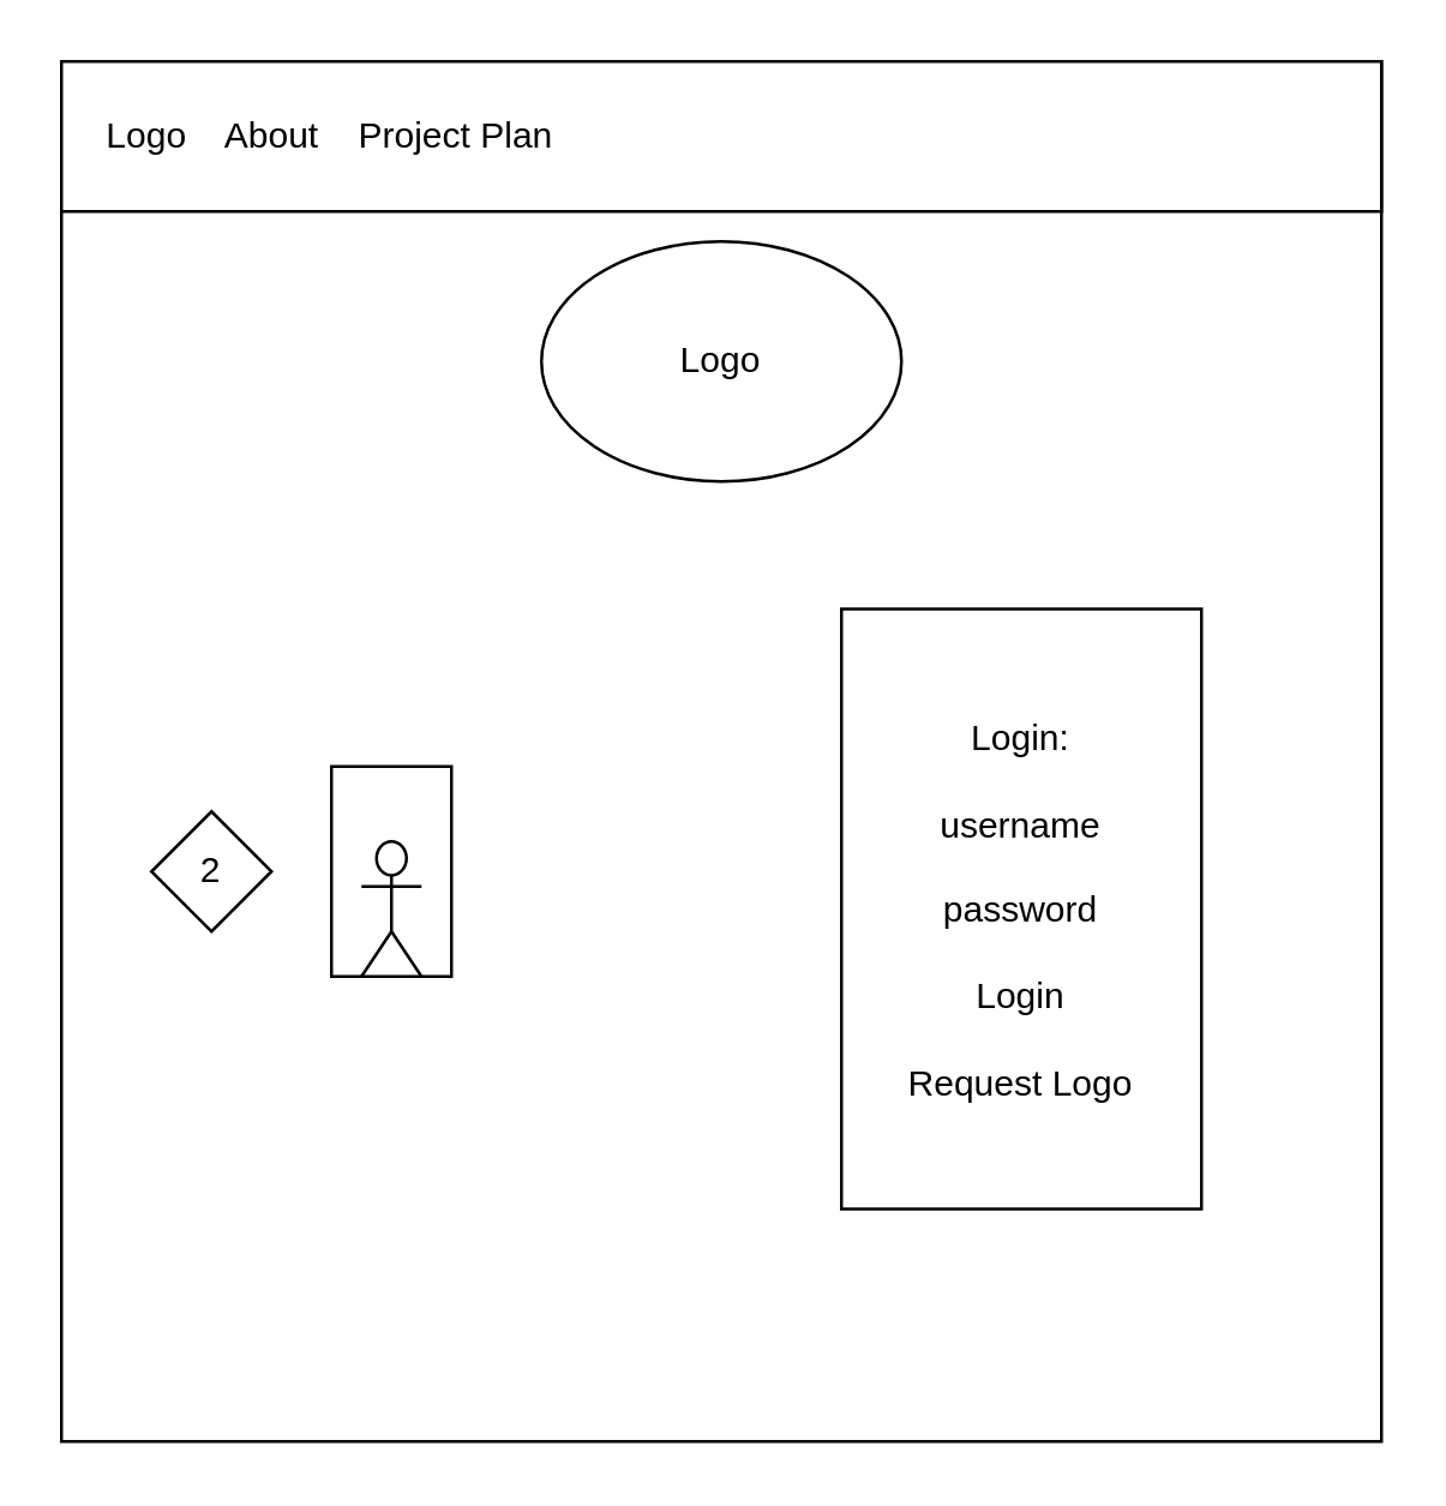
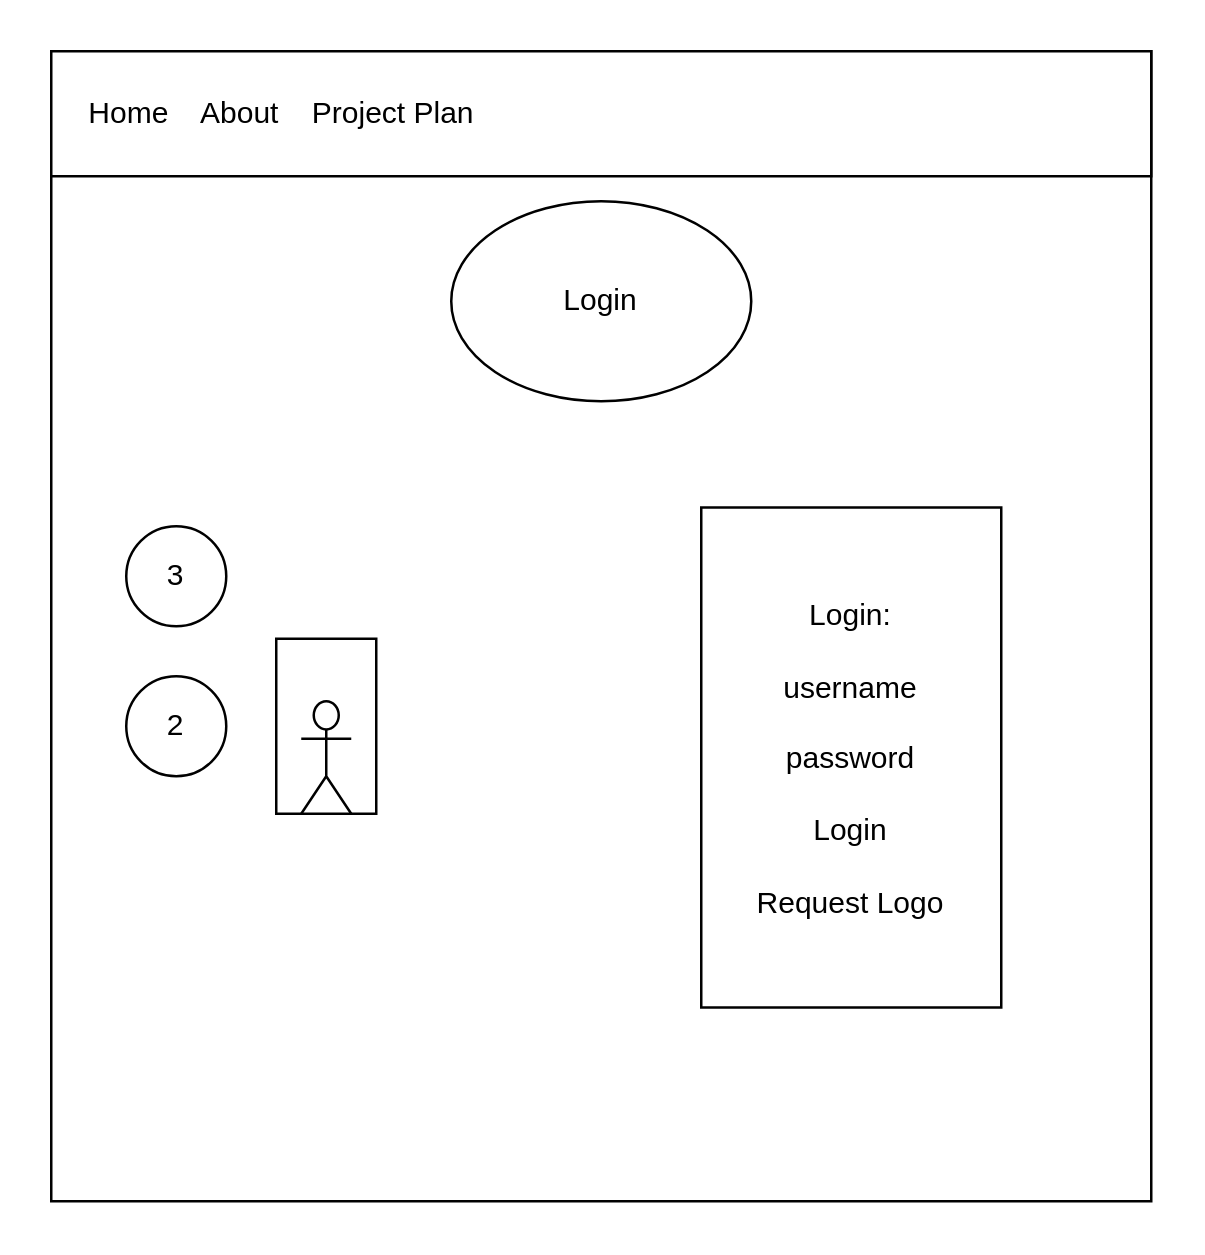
  <mxCell id="0" />
  <mxCell id="1" parent="0" />
  <mxCell id="2" value="" style="rounded=0;whiteSpace=wrap;html=1;" vertex="1" parent="1"><mxGeometry x="20" y="20" width="440" height="460" as="geometry" /></mxCell>
- <mxCell id="3" value="&amp;nbsp; &amp;nbsp; Logo&amp;nbsp; &amp;nbsp; About&amp;nbsp; &amp;nbsp; Project Plan" style="rounded=0;whiteSpace=wrap;html=1;align=left;" vertex="1" parent="1"><mxGeometry x="20" y="20" width="440" height="50" as="geometry" /></mxCell>
- <mxCell id="4" value="Logo" style="ellipse;whiteSpace=wrap;html=1;" vertex="1" parent="1"><mxGeometry x="180" y="80" width="120" height="80" as="geometry" /></mxCell>
- <mxCell id="6" value="2" style="rhombus;whiteSpace=wrap;html=1;aspect=fixed;" vertex="1" parent="1"><mxGeometry x="50" y="270" width="40" height="40" as="geometry" /></mxCell>
+ <mxCell id="3" value="&amp;nbsp; &amp;nbsp; Home&amp;nbsp; &amp;nbsp; About&amp;nbsp; &amp;nbsp; Project Plan" style="rounded=0;whiteSpace=wrap;html=1;align=left;" vertex="1" parent="1"><mxGeometry x="20" y="20" width="440" height="50" as="geometry" /></mxCell>
+ <mxCell id="4" value="Login" style="ellipse;whiteSpace=wrap;html=1;" vertex="1" parent="1"><mxGeometry x="180" y="80" width="120" height="80" as="geometry" /></mxCell>
+ <mxCell id="5" value="3" style="ellipse;whiteSpace=wrap;html=1;aspect=fixed;" vertex="1" parent="1"><mxGeometry x="50" y="210" width="40" height="40" as="geometry" /></mxCell>
+ <mxCell id="6" value="2" style="ellipse;whiteSpace=wrap;html=1;aspect=fixed;" vertex="1" parent="1"><mxGeometry x="50" y="270" width="40" height="40" as="geometry" /></mxCell>
  <mxCell id="7" value="" style="rounded=0;whiteSpace=wrap;html=1;" vertex="1" parent="1"><mxGeometry x="110" y="255" width="40" height="70" as="geometry" /></mxCell>
  <mxCell id="8" value="" style="shape=umlActor;verticalLabelPosition=bottom;verticalAlign=top;html=1;outlineConnect=0;" vertex="1" parent="1"><mxGeometry x="120" y="280" width="20" height="45" as="geometry" /></mxCell>
  <mxCell id="9" value="Login:&lt;div&gt;&lt;br&gt;&lt;/div&gt;&lt;div&gt;username&lt;br&gt;&lt;br&gt;password&lt;br&gt;&lt;br&gt;Login&lt;br&gt;&lt;br&gt;Request Logo&lt;/div&gt;" style="rounded=0;whiteSpace=wrap;html=1;" vertex="1" parent="1"><mxGeometry x="280" y="202.5" width="120" height="200" as="geometry" /></mxCell>
